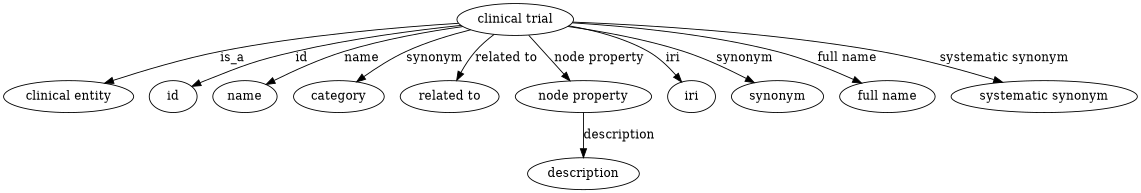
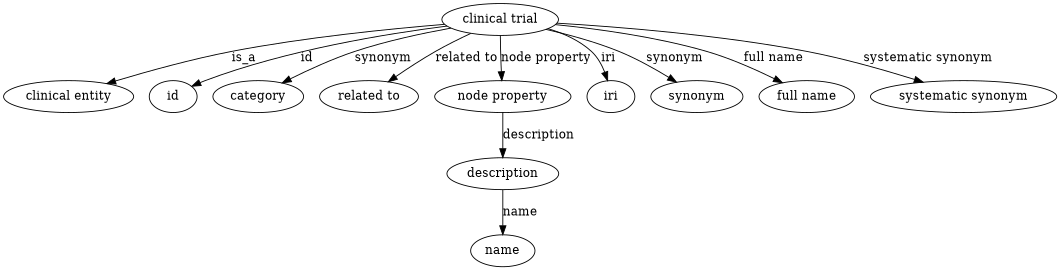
  digraph {
    node [color=black]
    edge [color=black style=solid]
    n1 [height=0.5 label="clinical trial" width=1.4607 color=""]
    "clinical entity" [height=0.5 width=1.6245 color=""]
    id [height=0.5 width=0.75]
    name [height=0.5 width=0.75]
    category [height=0.5 width=0.75]
    "related to" [height=0.5 width=0.75]
    "node property" [height=0.5 width=0.75]
    iri [height=0.5 width=0.75]
    synonym [height=0.5 width=0.75]
    "full name" [height=0.5 width=0.75]
    "systematic synonym" [height=0.5 width=0.75]
    description [height=0.5 width=0.75]
    n1 -> "clinical entity" [label=is_a color="" style=""]
    n1 -> id [label=id]
-   n1 -> name [label=name]
+   description -> name [label=name]
    n1 -> category [label=synonym]
    n1 -> "related to" [label="related to"]
    n1 -> "node property" [label="node property"]
    n1 -> iri [label=iri]
    n1 -> synonym [label=synonym]
    n1 -> "full name" [label="full name"]
    n1 -> "systematic synonym" [label="systematic synonym"]
    "node property" -> description [label=description]
  }
